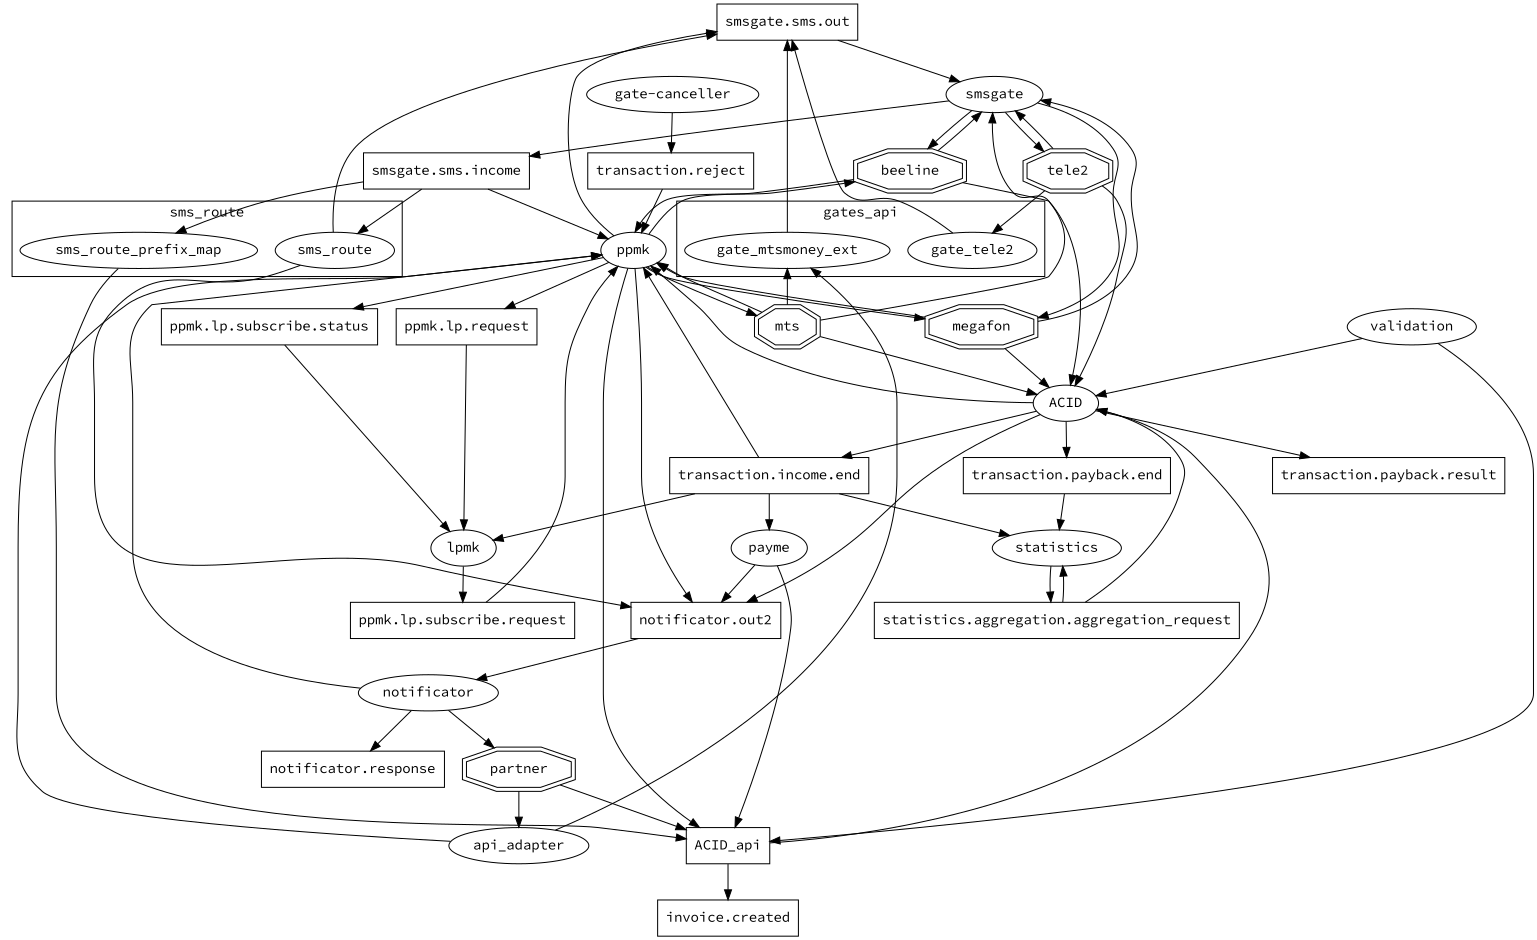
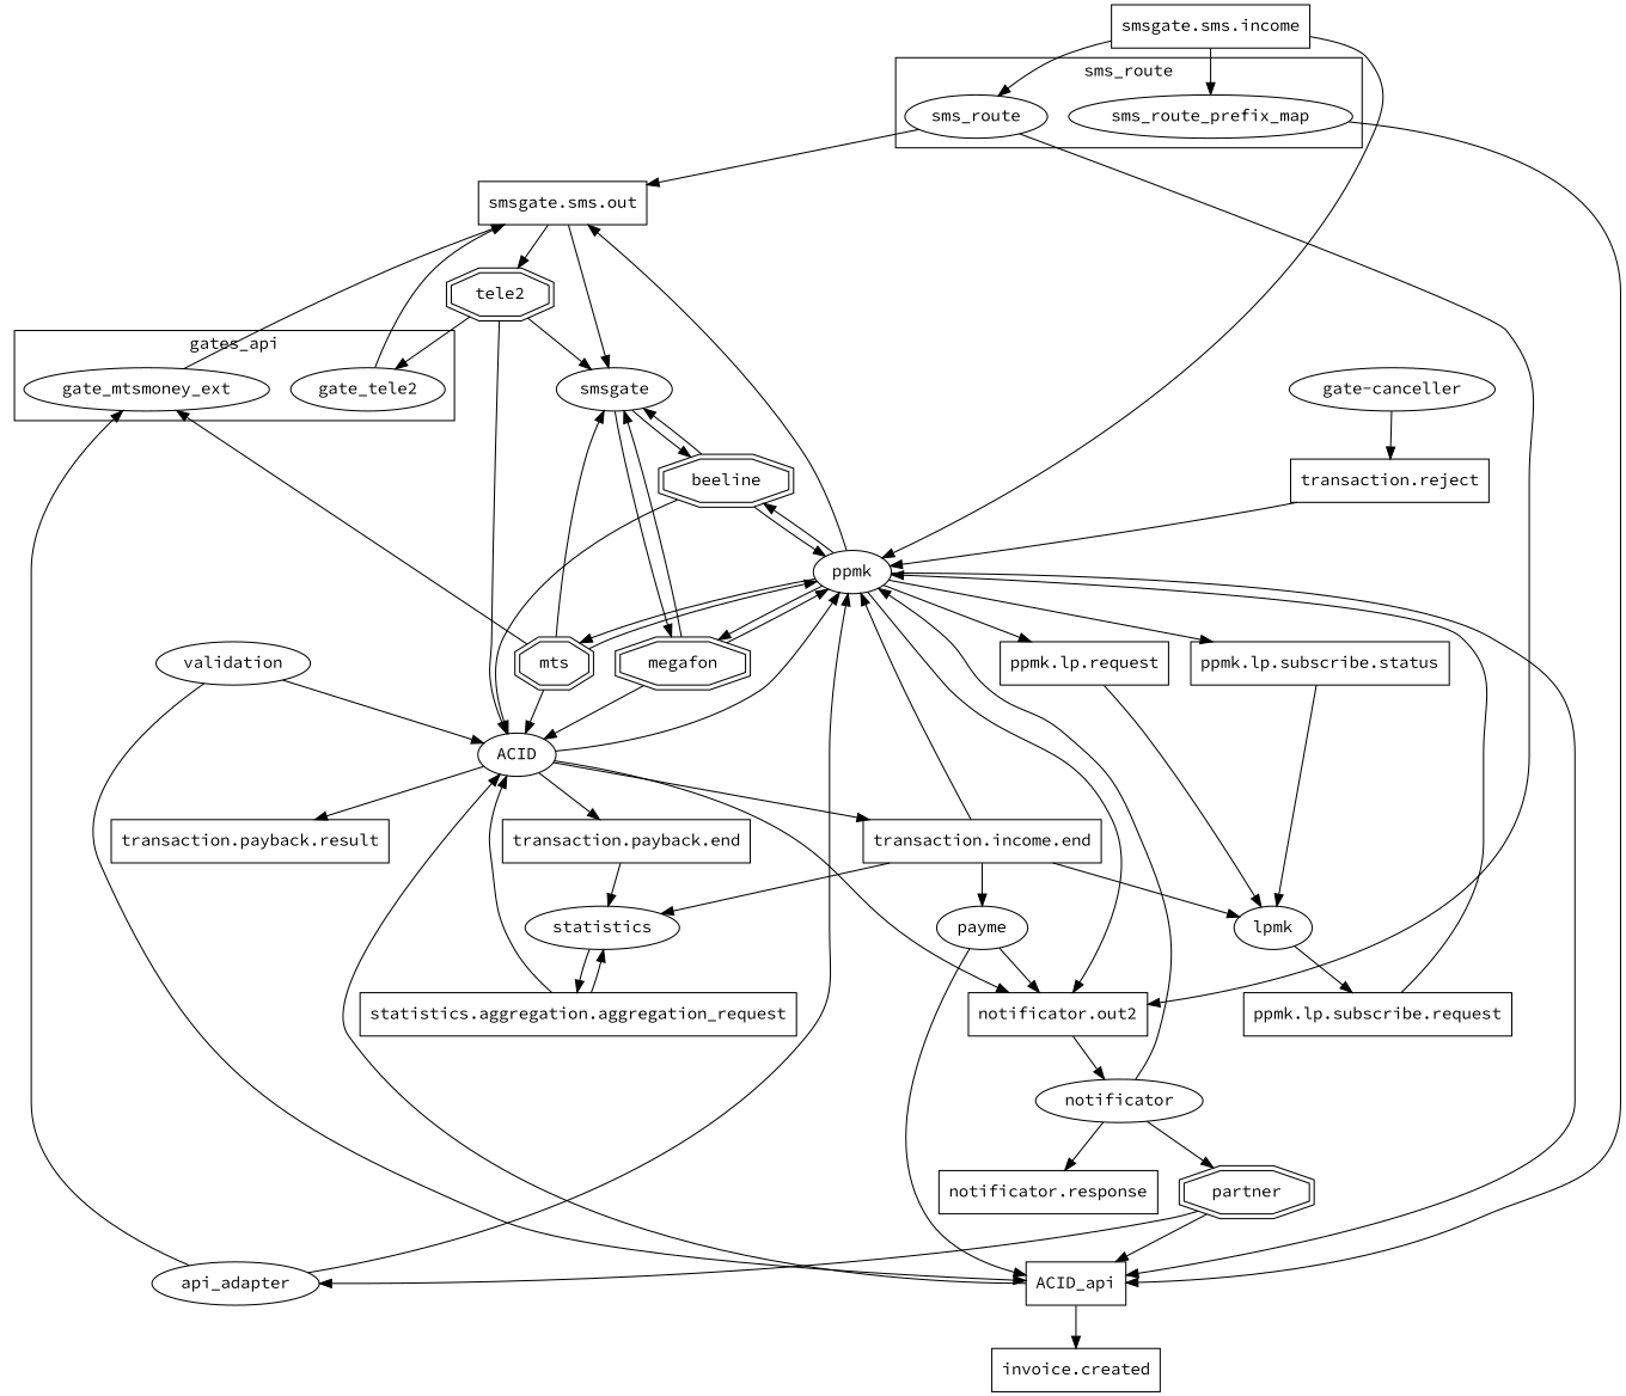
  digraph {
    fontname="Source Code Pro"
    rankdir=TB
    node [fontname="Source Code Pro" shape=oval]
    edge [fontname="Source Code Pro"]
    gate_tele2
    gate_mtsmoney_ext
    sms_route
    sms_route_prefix_map
    "smsgate.sms.out" [shape=box]
    "notificator.out2" [shape=box]
    ACID_api [shape=box]
    "transaction.income.end" [shape=box]
    statistics
    ppmk
    payme
    lpmk
    "statistics.aggregation.aggregation_request" [shape=box]
    "ppmk.lp.request" [shape=box]
    "ppmk.lp.subscribe.status" [shape=box]
    mts [shape=doubleoctagon]
    beeline [shape=doubleoctagon]
    megafon [shape=doubleoctagon]
    "ppmk.lp.subscribe.request" [shape=box]
    "transaction.payback.end" [shape=box]
    notificator
    "notificator.response" [shape=box]
    partner [shape=doubleoctagon]
    smsgate
    "smsgate.sms.income" [shape=box]
    tele2 [shape=doubleoctagon]
    ACID
    "transaction.payback.result" [shape=box]
    "invoice.created" [shape=box]
    "transaction.reject" [shape=box]
    api_adapter
    validation
    "gate-canceller"
    subgraph cluster_1 {
      label=gates_api
      gate_tele2
      gate_mtsmoney_ext
    }
    subgraph cluster_2 {
      label=sms_route
      sms_route
      sms_route_prefix_map
    }
    gate_tele2 -> "smsgate.sms.out"
    gate_mtsmoney_ext -> "smsgate.sms.out"
    sms_route -> "smsgate.sms.out"
    sms_route -> "notificator.out2"
    sms_route_prefix_map -> ACID_api
    "smsgate.sms.out" -> smsgate
    "notificator.out2" -> notificator
    ACID_api -> ACID
    ACID_api -> "invoice.created"
    "transaction.income.end" -> statistics
    "transaction.income.end" -> ppmk
    "transaction.income.end" -> payme
    "transaction.income.end" -> lpmk
    statistics -> "statistics.aggregation.aggregation_request"
    ppmk -> "smsgate.sms.out"
    ppmk -> "notificator.out2"
    ppmk -> ACID_api
    ppmk -> "ppmk.lp.request"
    ppmk -> "ppmk.lp.subscribe.status"
    ppmk -> mts
    ppmk -> beeline
    ppmk -> megafon
    payme -> "notificator.out2"
    payme -> ACID_api
    lpmk -> "ppmk.lp.subscribe.request"
    "statistics.aggregation.aggregation_request" -> statistics
    "statistics.aggregation.aggregation_request" -> ACID
    "ppmk.lp.request" -> lpmk
    "ppmk.lp.subscribe.status" -> lpmk
    mts -> gate_mtsmoney_ext
    mts -> ppmk
    mts -> smsgate
    mts -> ACID
    beeline -> ppmk
    beeline -> smsgate
    beeline -> ACID
    megafon -> ppmk
    megafon -> smsgate
    megafon -> ACID
    "ppmk.lp.subscribe.request" -> ppmk
    "transaction.payback.end" -> statistics
    notificator -> ppmk
    notificator -> "notificator.response"
    notificator -> partner
    partner -> ACID_api
    partner -> api_adapter
    smsgate -> beeline
    smsgate -> megafon
-   smsgate -> "smsgate.sms.income"
-   smsgate -> tele2
+   "smsgate.sms.out" -> tele2
    "smsgate.sms.income" -> sms_route
    "smsgate.sms.income" -> sms_route_prefix_map
    "smsgate.sms.income" -> ppmk
    tele2 -> gate_tele2
    tele2 -> smsgate
    tele2 -> ACID
    ACID -> "notificator.out2"
    ACID -> "transaction.income.end"
    ACID -> ppmk
    ACID -> "transaction.payback.end"
    ACID -> "transaction.payback.result"
    "transaction.reject" -> ppmk
    api_adapter -> gate_mtsmoney_ext
    api_adapter -> ppmk
    validation -> ACID_api
    validation -> ACID
    "gate-canceller" -> "transaction.reject"
  }
